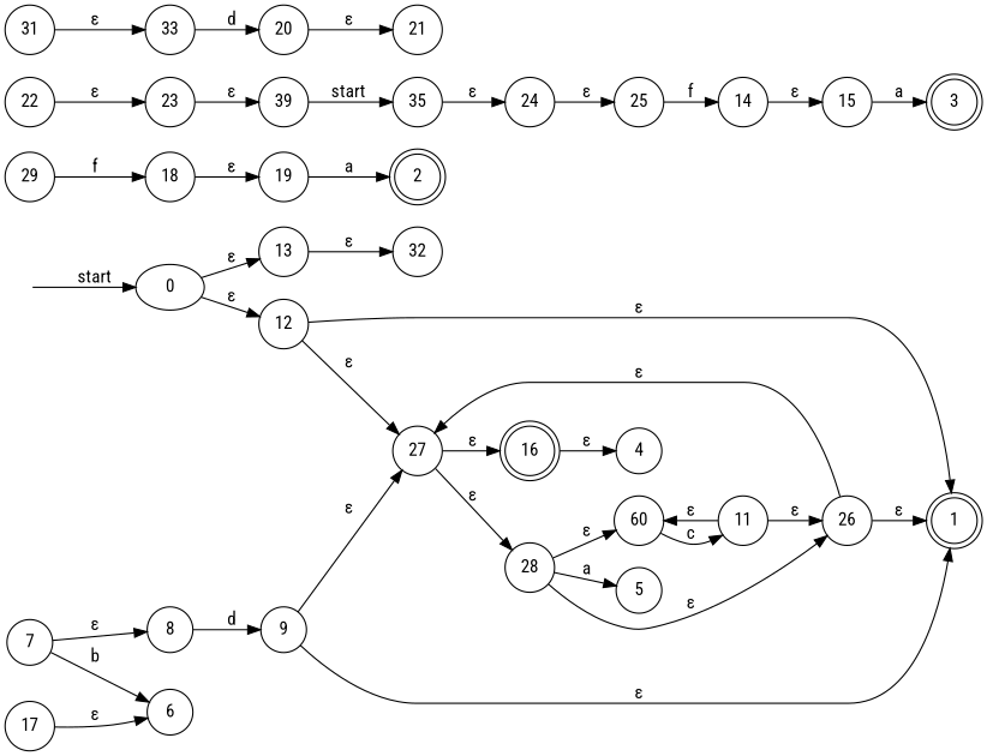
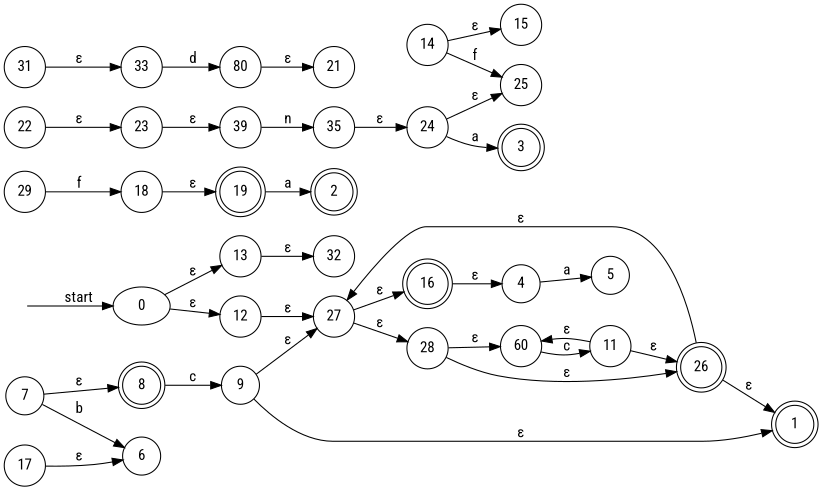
  digraph {
    fontname="Roboto Condensed"
    rankdir=LR
    node [fontname="Roboto Condensed" shape=circle]
    edge [fontname="Roboto Condensed"]
    __start [shape=point style=invis]
    0 [shape=""]
    12
    13
    1 [shape=doublecircle]
    27
    32
    2 [shape=doublecircle]
    3 [shape=doublecircle]
    4
    5
    17
    6
    16 [shape=doublecircle]
    28
    31
    33
    18
-   19
+   19 [shape=doublecircle]
    7
-   8
+   8 [shape=doublecircle]
    9
    29
    35
    24
    25
    14
    22
    23
    n30 [label=39]
    n31 [label=60]
    11
-   26
+   26 [shape=doublecircle]
    15
-   20
+   20 [label=80]
    21
    __start -> 0 [label=start]
    0 -> 12 [label="&epsilon;"]
    0 -> 13 [label="&epsilon;"]
-   12 -> 1 [label="&epsilon;"]
    12 -> 27 [label="&epsilon;"]
    13 -> 32 [label="&epsilon;"]
    27 -> 16 [label="&epsilon;"]
    27 -> 28 [label="&epsilon;"]
-   28 -> 5 [label=a]
+   4 -> 5 [label=a]
    17 -> 6 [label="&epsilon;"]
    16 -> 4 [label="&epsilon;"]
    28 -> n31 [label="&epsilon;"]
    28 -> 26 [label="&epsilon;"]
    31 -> 33 [label="&epsilon;"]
    33 -> 20 [label=d]
    18 -> 19 [label="&epsilon;"]
    19 -> 2 [label=a]
    7 -> 6 [label=b]
    7 -> 8 [label="&epsilon;"]
-   8 -> 9 [label=d]
+   8 -> 9 [label=c]
    9 -> 1 [label="&epsilon;"]
    9 -> 27 [label="&epsilon;"]
    29 -> 18 [label=f]
    35 -> 24 [label="&epsilon;"]
    24 -> 25 [label="&epsilon;"]
-   25 -> 14 [label=f]
+   14 -> 25 [label=f]
    14 -> 15 [label="&epsilon;"]
    22 -> 23 [label="&epsilon;"]
    23 -> n30 [label="&epsilon;"]
-   n30 -> 35 [label=start]
+   n30 -> 35 [label=n]
    n31 -> 11 [label=c]
    11 -> n31 [label="&epsilon;"]
    11 -> 26 [label="&epsilon;"]
    26 -> 1 [label="&epsilon;"]
    26 -> 27 [label="&epsilon;"]
-   15 -> 3 [label=a]
+   24 -> 3 [label=a]
    20 -> 21 [label="&epsilon;"]
  }
